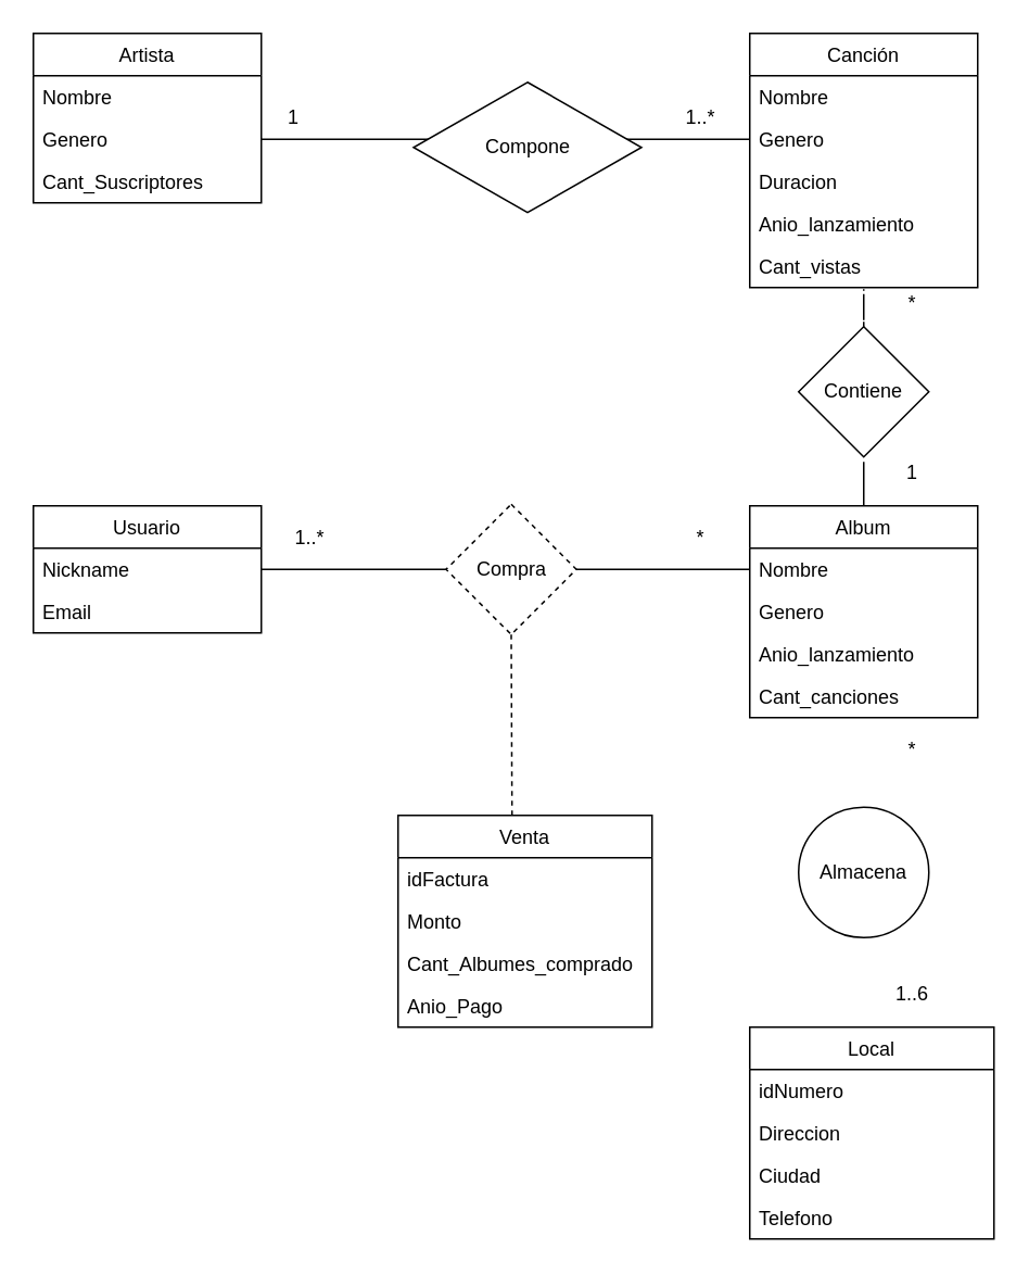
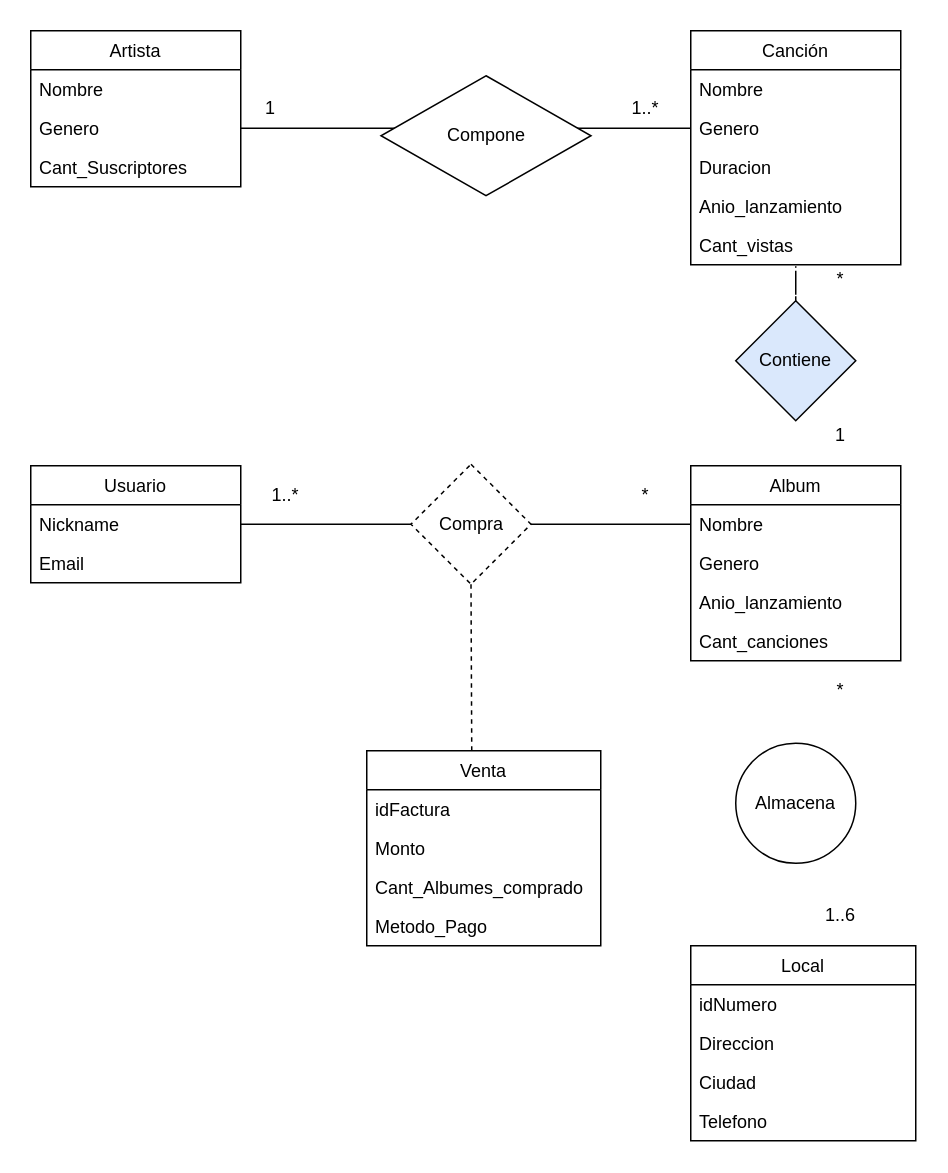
  <mxCell id="0" />
  <mxCell id="1" parent="0" />
  <mxCell id="2" value="Artista" style="swimlane;fontStyle=0;childLayout=stackLayout;horizontal=1;startSize=26;horizontalStack=0;resizeParent=1;resizeParentMax=0;resizeLast=0;collapsible=1;marginBottom=0;" parent="1" vertex="1"><mxGeometry x="20" y="20" width="140" height="104" as="geometry" /></mxCell>
  <mxCell id="3" value="Nombre" style="text;strokeColor=none;fillColor=none;align=left;verticalAlign=top;spacingLeft=4;spacingRight=4;overflow=hidden;rotatable=0;points=[[0,0.5],[1,0.5]];portConstraint=eastwest;" parent="2" vertex="1"><mxGeometry y="26" width="140" height="26" as="geometry" /></mxCell>
  <mxCell id="4" value="Genero" style="text;strokeColor=none;fillColor=none;align=left;verticalAlign=top;spacingLeft=4;spacingRight=4;overflow=hidden;rotatable=0;points=[[0,0.5],[1,0.5]];portConstraint=eastwest;" parent="2" vertex="1"><mxGeometry y="52" width="140" height="26" as="geometry" /></mxCell>
  <mxCell id="5" value="Cant_Suscriptores" style="text;strokeColor=none;fillColor=none;align=left;verticalAlign=top;spacingLeft=4;spacingRight=4;overflow=hidden;rotatable=0;points=[[0,0.5],[1,0.5]];portConstraint=eastwest;" parent="2" vertex="1"><mxGeometry y="78" width="140" height="26" as="geometry" /></mxCell>
  <mxCell id="6" value="Canción" style="swimlane;fontStyle=0;childLayout=stackLayout;horizontal=1;startSize=26;horizontalStack=0;resizeParent=1;resizeParentMax=0;resizeLast=0;collapsible=1;marginBottom=0;" parent="1" vertex="1"><mxGeometry x="460" y="20" width="140" height="156" as="geometry" /></mxCell>
  <mxCell id="7" value="Nombre" style="text;strokeColor=none;fillColor=none;align=left;verticalAlign=top;spacingLeft=4;spacingRight=4;overflow=hidden;rotatable=0;points=[[0,0.5],[1,0.5]];portConstraint=eastwest;" parent="6" vertex="1"><mxGeometry y="26" width="140" height="26" as="geometry" /></mxCell>
  <mxCell id="8" value="Genero" style="text;strokeColor=none;fillColor=none;align=left;verticalAlign=top;spacingLeft=4;spacingRight=4;overflow=hidden;rotatable=0;points=[[0,0.5],[1,0.5]];portConstraint=eastwest;" parent="6" vertex="1"><mxGeometry y="52" width="140" height="26" as="geometry" /></mxCell>
  <mxCell id="9" value="Duracion" style="text;strokeColor=none;fillColor=none;align=left;verticalAlign=top;spacingLeft=4;spacingRight=4;overflow=hidden;rotatable=0;points=[[0,0.5],[1,0.5]];portConstraint=eastwest;" parent="6" vertex="1"><mxGeometry y="78" width="140" height="26" as="geometry" /></mxCell>
  <mxCell id="10" value="Anio_lanzamiento" style="text;strokeColor=none;fillColor=none;align=left;verticalAlign=top;spacingLeft=4;spacingRight=4;overflow=hidden;rotatable=0;points=[[0,0.5],[1,0.5]];portConstraint=eastwest;" parent="6" vertex="1"><mxGeometry y="104" width="140" height="26" as="geometry" /></mxCell>
  <mxCell id="11" value="Cant_vistas" style="text;strokeColor=none;fillColor=none;align=left;verticalAlign=top;spacingLeft=4;spacingRight=4;overflow=hidden;rotatable=0;points=[[0,0.5],[1,0.5]];portConstraint=eastwest;" parent="6" vertex="1"><mxGeometry y="130" width="140" height="26" as="geometry" /></mxCell>
  <mxCell id="12" style="edgeStyle=orthogonalEdgeStyle;rounded=0;orthogonalLoop=1;jettySize=auto;html=1;exitX=1;exitY=0.5;exitDx=0;exitDy=0;entryX=0;entryY=0.5;entryDx=0;entryDy=0;endArrow=none;endFill=0;" parent="1" source="4" target="8" edge="1"><mxGeometry relative="1" as="geometry" /></mxCell>
  <mxCell id="13" style="edgeStyle=orthogonalEdgeStyle;rounded=0;orthogonalLoop=1;jettySize=auto;html=1;entryX=0.5;entryY=1.038;entryDx=0;entryDy=0;entryPerimeter=0;endArrow=none;endFill=0;startArrow=none;dashed=1;" parent="1" source="20" target="11" edge="1"><mxGeometry relative="1" as="geometry"><mxPoint x="530" y="160" as="targetPoint" /></mxGeometry></mxCell>
  <mxCell id="14" value="Album" style="swimlane;fontStyle=0;childLayout=stackLayout;horizontal=1;startSize=26;horizontalStack=0;resizeParent=1;resizeParentMax=0;resizeLast=0;collapsible=1;marginBottom=0;" parent="1" vertex="1"><mxGeometry x="460" y="310" width="140" height="130" as="geometry" /></mxCell>
  <mxCell id="15" value="Nombre" style="text;strokeColor=none;fillColor=none;align=left;verticalAlign=top;spacingLeft=4;spacingRight=4;overflow=hidden;rotatable=0;points=[[0,0.5],[1,0.5]];portConstraint=eastwest;" parent="14" vertex="1"><mxGeometry y="26" width="140" height="26" as="geometry" /></mxCell>
  <mxCell id="16" value="Genero" style="text;strokeColor=none;fillColor=none;align=left;verticalAlign=top;spacingLeft=4;spacingRight=4;overflow=hidden;rotatable=0;points=[[0,0.5],[1,0.5]];portConstraint=eastwest;" parent="14" vertex="1"><mxGeometry y="52" width="140" height="26" as="geometry" /></mxCell>
  <mxCell id="17" value="Anio_lanzamiento" style="text;strokeColor=none;fillColor=none;align=left;verticalAlign=top;spacingLeft=4;spacingRight=4;overflow=hidden;rotatable=0;points=[[0,0.5],[1,0.5]];portConstraint=eastwest;" parent="14" vertex="1"><mxGeometry y="78" width="140" height="26" as="geometry" /></mxCell>
  <mxCell id="18" value="Cant_canciones" style="text;strokeColor=none;fillColor=none;align=left;verticalAlign=top;spacingLeft=4;spacingRight=4;overflow=hidden;rotatable=0;points=[[0,0.5],[1,0.5]];portConstraint=eastwest;" parent="14" vertex="1"><mxGeometry y="104" width="140" height="26" as="geometry" /></mxCell>
  <mxCell id="19" value="Compone" style="rhombus;whiteSpace=wrap;html=1;" parent="1" vertex="1"><mxGeometry x="253.5" y="50" width="140" height="80" as="geometry" /></mxCell>
- <mxCell id="20" value="Contiene" style="rhombus;whiteSpace=wrap;html=1;" parent="1" vertex="1"><mxGeometry x="490" y="200" width="80" height="80" as="geometry" /></mxCell>
- <mxCell id="21" value="" style="edgeStyle=orthogonalEdgeStyle;rounded=0;orthogonalLoop=1;jettySize=auto;html=1;entryX=0.5;entryY=1.038;entryDx=0;entryDy=0;entryPerimeter=0;endArrow=none;endFill=0;" parent="1" source="14" target="20" edge="1"><mxGeometry relative="1" as="geometry"><mxPoint x="530" y="150.988" as="targetPoint" /><mxPoint x="530" y="310" as="sourcePoint" /></mxGeometry></mxCell>
+ <mxCell id="20" value="Contiene" style="rhombus;whiteSpace=wrap;html=1;fillColor=#dae8fc;" parent="1" vertex="1"><mxGeometry x="490" y="200" width="80" height="80" as="geometry" /></mxCell>
  <mxCell id="22" value="1" style="text;html=1;strokeColor=none;fillColor=none;align=center;verticalAlign=middle;whiteSpace=wrap;rounded=0;" parent="1" vertex="1"><mxGeometry x="540" y="280" width="40" height="20" as="geometry" /></mxCell>
  <mxCell id="23" value="*" style="text;html=1;strokeColor=none;fillColor=none;align=center;verticalAlign=middle;whiteSpace=wrap;rounded=0;" parent="1" vertex="1"><mxGeometry x="540" y="176" width="40" height="20" as="geometry" /></mxCell>
  <mxCell id="24" value="1" style="text;html=1;strokeColor=none;fillColor=none;align=center;verticalAlign=middle;whiteSpace=wrap;rounded=0;" parent="1" vertex="1"><mxGeometry x="160" y="62" width="40" height="20" as="geometry" /></mxCell>
  <mxCell id="25" value="1..*" style="text;html=1;strokeColor=none;fillColor=none;align=center;verticalAlign=middle;whiteSpace=wrap;rounded=0;" parent="1" vertex="1"><mxGeometry x="410" y="62" width="40" height="20" as="geometry" /></mxCell>
  <mxCell id="26" value="Usuario" style="swimlane;fontStyle=0;childLayout=stackLayout;horizontal=1;startSize=26;horizontalStack=0;resizeParent=1;resizeParentMax=0;resizeLast=0;collapsible=1;marginBottom=0;" parent="1" vertex="1"><mxGeometry x="20" y="310" width="140" height="78" as="geometry" /></mxCell>
  <mxCell id="27" value="Nickname" style="text;strokeColor=none;fillColor=none;align=left;verticalAlign=top;spacingLeft=4;spacingRight=4;overflow=hidden;rotatable=0;points=[[0,0.5],[1,0.5]];portConstraint=eastwest;" parent="26" vertex="1"><mxGeometry y="26" width="140" height="26" as="geometry" /></mxCell>
  <mxCell id="28" value="Email" style="text;strokeColor=none;fillColor=none;align=left;verticalAlign=top;spacingLeft=4;spacingRight=4;overflow=hidden;rotatable=0;points=[[0,0.5],[1,0.5]];portConstraint=eastwest;" parent="26" vertex="1"><mxGeometry y="52" width="140" height="26" as="geometry" /></mxCell>
  <mxCell id="29" value="" style="endArrow=none;html=1;strokeColor=#000000;entryX=0;entryY=0.5;entryDx=0;entryDy=0;" parent="1" source="27" target="15" edge="1"><mxGeometry width="50" height="50" relative="1" as="geometry"><mxPoint x="340" y="250" as="sourcePoint" /><mxPoint x="390" y="200" as="targetPoint" /><Array as="points"><mxPoint x="340" y="349" /></Array></mxGeometry></mxCell>
  <mxCell id="30" value="Compra" style="rhombus;whiteSpace=wrap;html=1;dashed=1;" parent="1" vertex="1"><mxGeometry x="273.5" y="309" width="80" height="80" as="geometry" /></mxCell>
  <mxCell id="31" value="1..*" style="text;html=1;strokeColor=none;fillColor=none;align=center;verticalAlign=middle;whiteSpace=wrap;rounded=0;" parent="1" vertex="1"><mxGeometry x="170" y="320" width="40" height="20" as="geometry" /></mxCell>
  <mxCell id="32" value="*" style="text;html=1;strokeColor=none;fillColor=none;align=center;verticalAlign=middle;whiteSpace=wrap;rounded=0;" parent="1" vertex="1"><mxGeometry x="410" y="320" width="40" height="20" as="geometry" /></mxCell>
  <mxCell id="33" value="Venta" style="swimlane;fontStyle=0;childLayout=stackLayout;horizontal=1;startSize=26;horizontalStack=0;resizeParent=1;resizeParentMax=0;resizeLast=0;collapsible=1;marginBottom=0;" parent="1" vertex="1"><mxGeometry x="244" y="500" width="156" height="130" as="geometry" /></mxCell>
  <mxCell id="34" value="idFactura" style="text;strokeColor=none;fillColor=none;align=left;verticalAlign=top;spacingLeft=4;spacingRight=4;overflow=hidden;rotatable=0;points=[[0,0.5],[1,0.5]];portConstraint=eastwest;" parent="33" vertex="1"><mxGeometry y="26" width="156" height="26" as="geometry" /></mxCell>
  <mxCell id="35" value="Monto" style="text;strokeColor=none;fillColor=none;align=left;verticalAlign=top;spacingLeft=4;spacingRight=4;overflow=hidden;rotatable=0;points=[[0,0.5],[1,0.5]];portConstraint=eastwest;" parent="33" vertex="1"><mxGeometry y="52" width="156" height="26" as="geometry" /></mxCell>
  <mxCell id="36" value="Cant_Albumes_comprado" style="text;strokeColor=none;fillColor=none;align=left;verticalAlign=top;spacingLeft=4;spacingRight=4;overflow=hidden;rotatable=0;points=[[0,0.5],[1,0.5]];portConstraint=eastwest;" parent="33" vertex="1"><mxGeometry y="78" width="156" height="26" as="geometry" /></mxCell>
- <mxCell id="37" value="Anio_Pago" style="text;strokeColor=none;fillColor=none;align=left;verticalAlign=top;spacingLeft=4;spacingRight=4;overflow=hidden;rotatable=0;points=[[0,0.5],[1,0.5]];portConstraint=eastwest;" parent="33" vertex="1"><mxGeometry y="104" width="156" height="26" as="geometry" /></mxCell>
+ <mxCell id="37" value="Metodo_Pago" style="text;strokeColor=none;fillColor=none;align=left;verticalAlign=top;spacingLeft=4;spacingRight=4;overflow=hidden;rotatable=0;points=[[0,0.5],[1,0.5]];portConstraint=eastwest;" parent="33" vertex="1"><mxGeometry y="104" width="156" height="26" as="geometry" /></mxCell>
  <mxCell id="38" value="" style="endArrow=none;dashed=1;html=1;strokeColor=#000000;entryX=0.5;entryY=1;entryDx=0;entryDy=0;" parent="1" target="30" edge="1"><mxGeometry width="50" height="50" relative="1" as="geometry"><mxPoint x="314" y="500" as="sourcePoint" /><mxPoint x="390" y="460" as="targetPoint" /></mxGeometry></mxCell>
  <mxCell id="39" value="Local" style="swimlane;fontStyle=0;childLayout=stackLayout;horizontal=1;startSize=26;horizontalStack=0;resizeParent=1;resizeParentMax=0;resizeLast=0;collapsible=1;marginBottom=0;" vertex="1" parent="1"><mxGeometry x="460" y="630" width="150" height="130" as="geometry" /></mxCell>
  <mxCell id="40" value="idNumero" style="text;strokeColor=none;fillColor=none;align=left;verticalAlign=top;spacingLeft=4;spacingRight=4;overflow=hidden;rotatable=0;points=[[0,0.5],[1,0.5]];portConstraint=eastwest;" vertex="1" parent="39"><mxGeometry y="26" width="150" height="26" as="geometry" /></mxCell>
  <mxCell id="41" value="Direccion" style="text;strokeColor=none;fillColor=none;align=left;verticalAlign=top;spacingLeft=4;spacingRight=4;overflow=hidden;rotatable=0;points=[[0,0.5],[1,0.5]];portConstraint=eastwest;" vertex="1" parent="39"><mxGeometry y="52" width="150" height="26" as="geometry" /></mxCell>
  <mxCell id="42" value="Ciudad" style="text;strokeColor=none;fillColor=none;align=left;verticalAlign=top;spacingLeft=4;spacingRight=4;overflow=hidden;rotatable=0;points=[[0,0.5],[1,0.5]];portConstraint=eastwest;" vertex="1" parent="39"><mxGeometry y="78" width="150" height="26" as="geometry" /></mxCell>
  <mxCell id="43" value="Telefono" style="text;strokeColor=none;fillColor=none;align=left;verticalAlign=top;spacingLeft=4;spacingRight=4;overflow=hidden;rotatable=0;points=[[0,0.5],[1,0.5]];portConstraint=eastwest;" vertex="1" parent="39"><mxGeometry y="104" width="150" height="26" as="geometry" /></mxCell>
  <mxCell id="44" value="Almacena" style="ellipse;whiteSpace=wrap;html=1;" vertex="1" parent="1"><mxGeometry x="490" y="495" width="80" height="80" as="geometry" /></mxCell>
  <mxCell id="45" value="1..6" style="text;html=1;strokeColor=none;fillColor=none;align=center;verticalAlign=middle;whiteSpace=wrap;rounded=0;" vertex="1" parent="1"><mxGeometry x="540" y="600" width="40" height="20" as="geometry" /></mxCell>
  <mxCell id="46" value="*" style="text;html=1;strokeColor=none;fillColor=none;align=center;verticalAlign=middle;whiteSpace=wrap;rounded=0;" vertex="1" parent="1"><mxGeometry x="540" y="450" width="40" height="20" as="geometry" /></mxCell>
